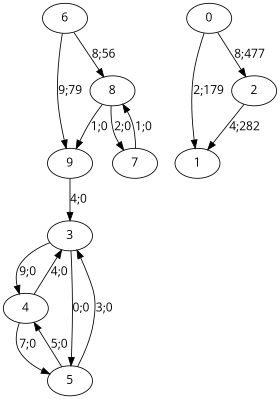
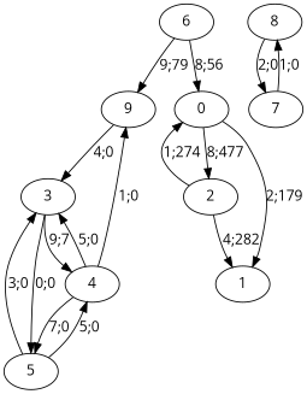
  digraph {
    fontname="Open Sans"
    node [fontname="Open Sans"]
    edge [color=black fontname="Open Sans"]
    6
    9
    8
    3
    7
    0
    1
    2
    4
    5
    6 -> 9 [label="9;79"]
-   6 -> 8 [label="8;56"]
+   6 -> 0 [label="8;56"]
    9 -> 3 [label="4;0"]
    8 -> 7 [label="2;0"]
-   3 -> 4 [label="9;0"]
+   3 -> 4 [label="9;7"]
    3 -> 5 [label="0;0"]
    7 -> 8 [label="1;0"]
    0 -> 1 [label="2;179"]
    0 -> 2 [label="8;477"]
+   2 -> 0 [label="1;274"]
    2 -> 1 [label="4;282"]
-   8 -> 9 [label="1;0"]
-   4 -> 3 [label="4;0"]
+   4 -> 9 [label="1;0"]
+   4 -> 3 [label="5;0"]
    4 -> 5 [label="7;0"]
    5 -> 3 [label="3;0"]
    5 -> 4 [label="5;0"]
  }
